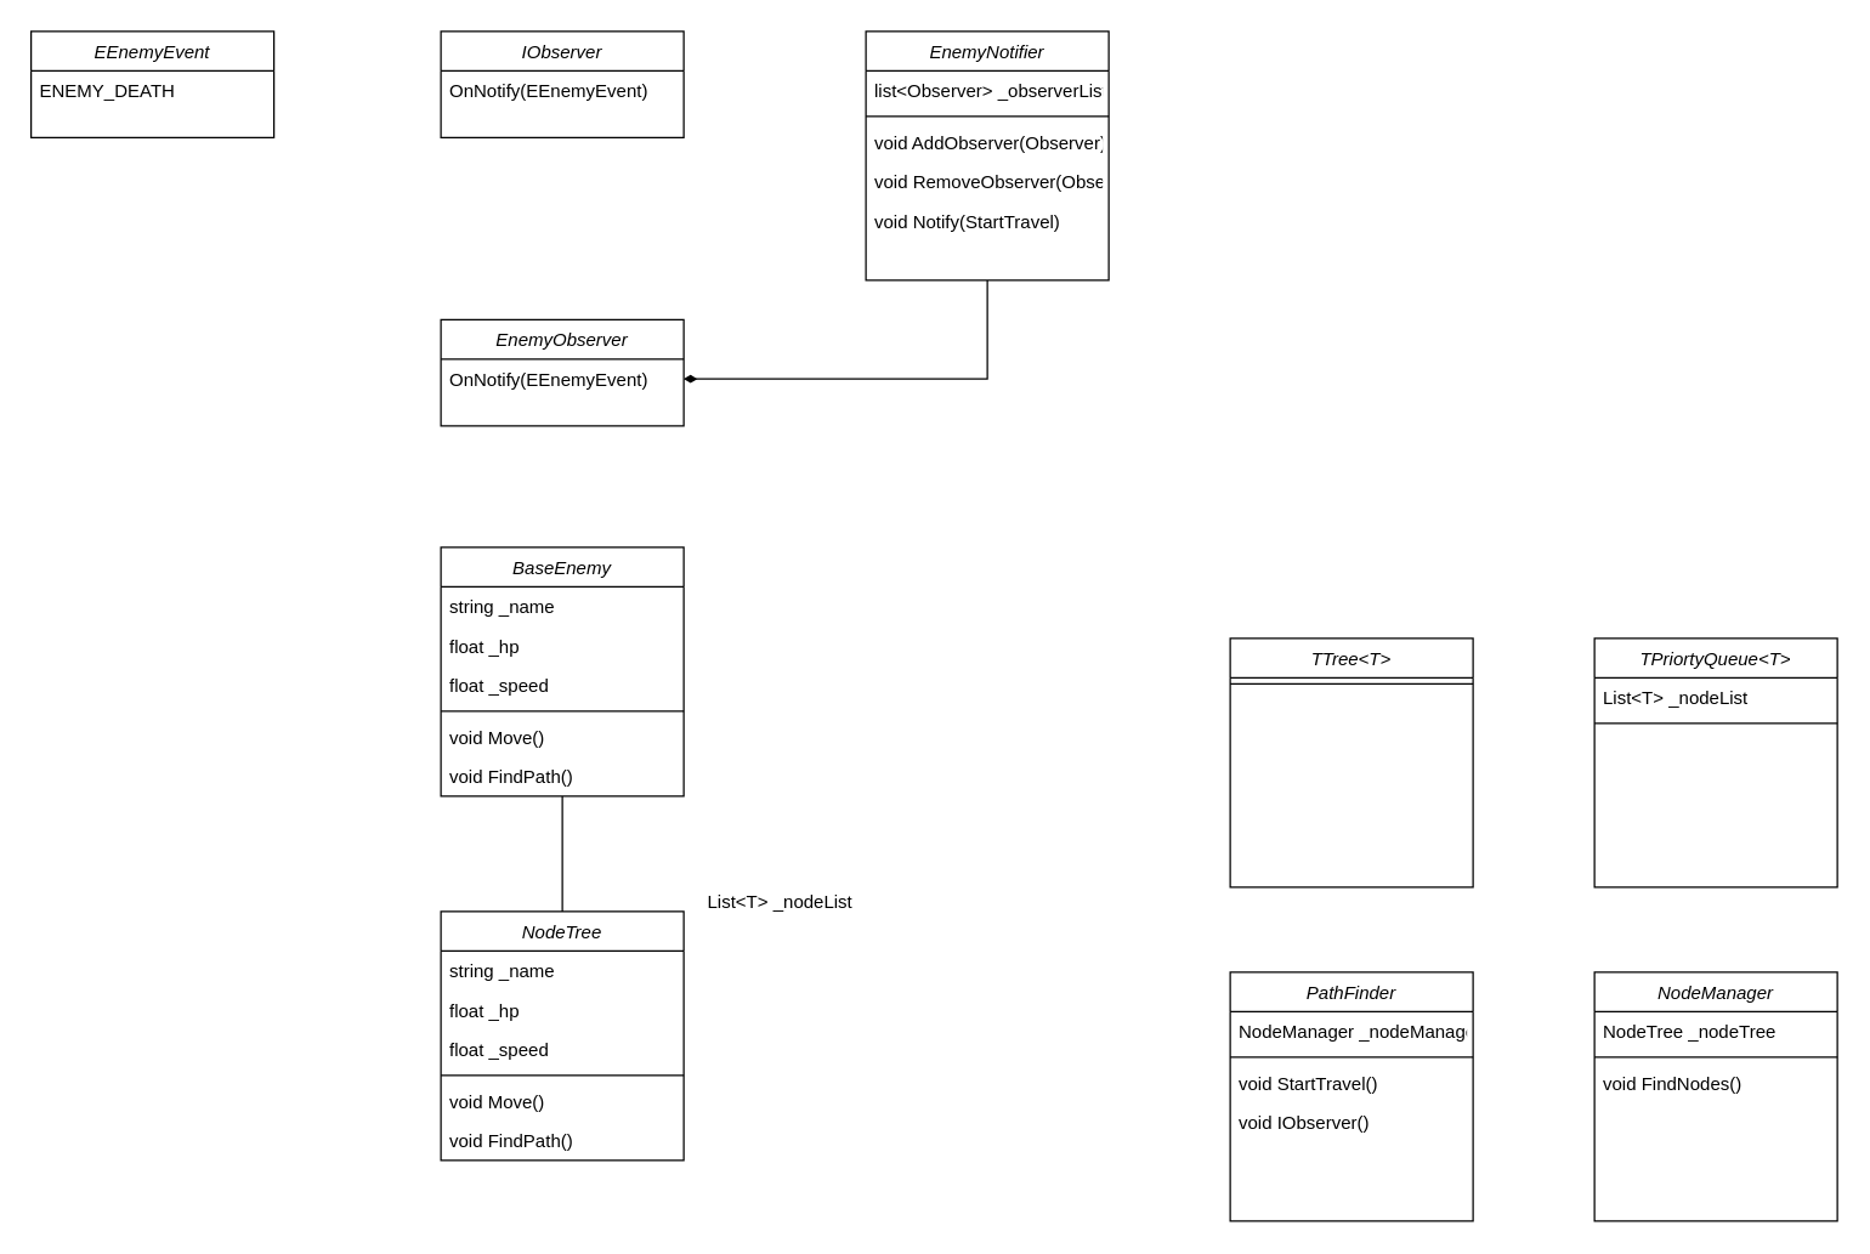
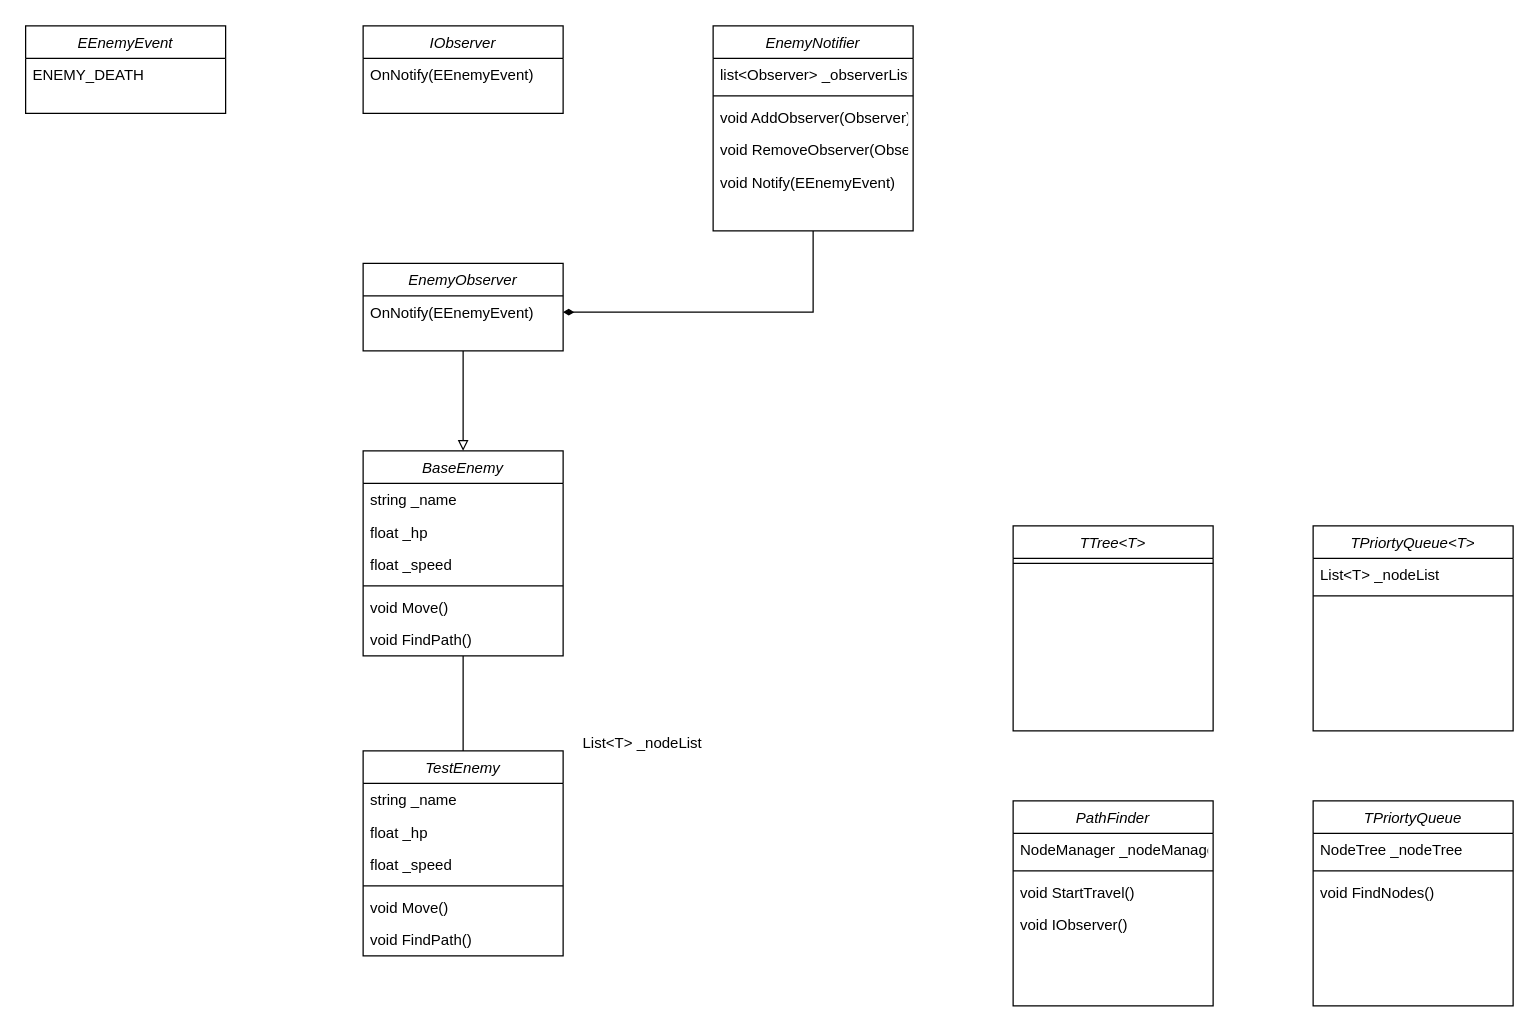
  <mxCell id="0" />
  <mxCell id="1" parent="0" />
  <mxCell id="2" style="edgeStyle=orthogonalEdgeStyle;rounded=0;orthogonalLoop=1;jettySize=auto;html=1;entryX=0.5;entryY=0;entryDx=0;entryDy=0;endArrow=none;endFill=0;" parent="1" source="3" target="36" edge="1"><mxGeometry relative="1" as="geometry" /></mxCell>
  <mxCell id="3" value="BaseEnemy" style="swimlane;fontStyle=2;align=center;verticalAlign=top;childLayout=stackLayout;horizontal=1;startSize=26;horizontalStack=0;resizeParent=1;resizeLast=0;collapsible=1;marginBottom=0;rounded=0;shadow=0;strokeWidth=1;" parent="1" vertex="1"><mxGeometry x="290" y="360" width="160" height="164" as="geometry"><mxRectangle x="230" y="140" width="160" height="26" as="alternateBounds" /></mxGeometry></mxCell>
  <mxCell id="4" value="string _name" style="text;align=left;verticalAlign=top;spacingLeft=4;spacingRight=4;overflow=hidden;rotatable=0;points=[[0,0.5],[1,0.5]];portConstraint=eastwest;" parent="3" vertex="1"><mxGeometry y="26" width="160" height="26" as="geometry" /></mxCell>
  <mxCell id="5" value="float _hp" style="text;align=left;verticalAlign=top;spacingLeft=4;spacingRight=4;overflow=hidden;rotatable=0;points=[[0,0.5],[1,0.5]];portConstraint=eastwest;rounded=0;shadow=0;html=0;" parent="3" vertex="1"><mxGeometry y="52" width="160" height="26" as="geometry" /></mxCell>
  <mxCell id="6" value="float _speed" style="text;align=left;verticalAlign=top;spacingLeft=4;spacingRight=4;overflow=hidden;rotatable=0;points=[[0,0.5],[1,0.5]];portConstraint=eastwest;rounded=0;shadow=0;html=0;" parent="3" vertex="1"><mxGeometry y="78" width="160" height="26" as="geometry" /></mxCell>
  <mxCell id="7" value="" style="line;html=1;strokeWidth=1;align=left;verticalAlign=middle;spacingTop=-1;spacingLeft=3;spacingRight=3;rotatable=0;labelPosition=right;points=[];portConstraint=eastwest;" parent="3" vertex="1"><mxGeometry y="104" width="160" height="8" as="geometry" /></mxCell>
  <mxCell id="8" value="void Move()" style="text;align=left;verticalAlign=top;spacingLeft=4;spacingRight=4;overflow=hidden;rotatable=0;points=[[0,0.5],[1,0.5]];portConstraint=eastwest;" parent="3" vertex="1"><mxGeometry y="112" width="160" height="26" as="geometry" /></mxCell>
  <mxCell id="9" value="void FindPath()" style="text;align=left;verticalAlign=top;spacingLeft=4;spacingRight=4;overflow=hidden;rotatable=0;points=[[0,0.5],[1,0.5]];portConstraint=eastwest;" parent="3" vertex="1"><mxGeometry y="138" width="160" height="26" as="geometry" /></mxCell>
  <mxCell id="10" value="PathFinder" style="swimlane;fontStyle=2;align=center;verticalAlign=top;childLayout=stackLayout;horizontal=1;startSize=26;horizontalStack=0;resizeParent=1;resizeLast=0;collapsible=1;marginBottom=0;rounded=0;shadow=0;strokeWidth=1;" parent="1" vertex="1"><mxGeometry x="810" y="640" width="160" height="164" as="geometry"><mxRectangle x="230" y="140" width="160" height="26" as="alternateBounds" /></mxGeometry></mxCell>
  <mxCell id="11" value="NodeManager _nodeManager" style="text;align=left;verticalAlign=top;spacingLeft=4;spacingRight=4;overflow=hidden;rotatable=0;points=[[0,0.5],[1,0.5]];portConstraint=eastwest;" parent="10" vertex="1"><mxGeometry y="26" width="160" height="26" as="geometry" /></mxCell>
  <mxCell id="12" value="" style="line;html=1;strokeWidth=1;align=left;verticalAlign=middle;spacingTop=-1;spacingLeft=3;spacingRight=3;rotatable=0;labelPosition=right;points=[];portConstraint=eastwest;" parent="10" vertex="1"><mxGeometry y="52" width="160" height="8" as="geometry" /></mxCell>
  <mxCell id="13" value="void StartTravel()" style="text;align=left;verticalAlign=top;spacingLeft=4;spacingRight=4;overflow=hidden;rotatable=0;points=[[0,0.5],[1,0.5]];portConstraint=eastwest;" parent="10" vertex="1"><mxGeometry y="60" width="160" height="26" as="geometry" /></mxCell>
  <mxCell id="14" value="void IObserver()" style="text;align=left;verticalAlign=top;spacingLeft=4;spacingRight=4;overflow=hidden;rotatable=0;points=[[0,0.5],[1,0.5]];portConstraint=eastwest;" parent="10" vertex="1"><mxGeometry y="86" width="160" height="26" as="geometry" /></mxCell>
- <mxCell id="15" value="NodeManager" style="swimlane;fontStyle=2;align=center;verticalAlign=top;childLayout=stackLayout;horizontal=1;startSize=26;horizontalStack=0;resizeParent=1;resizeLast=0;collapsible=1;marginBottom=0;rounded=0;shadow=0;strokeWidth=1;" parent="1" vertex="1"><mxGeometry x="1050" y="640" width="160" height="164" as="geometry"><mxRectangle x="230" y="140" width="160" height="26" as="alternateBounds" /></mxGeometry></mxCell>
+ <mxCell id="15" value="TPriortyQueue" style="swimlane;fontStyle=2;align=center;verticalAlign=top;childLayout=stackLayout;horizontal=1;startSize=26;horizontalStack=0;resizeParent=1;resizeLast=0;collapsible=1;marginBottom=0;rounded=0;shadow=0;strokeWidth=1;" parent="1" vertex="1"><mxGeometry x="1050" y="640" width="160" height="164" as="geometry"><mxRectangle x="230" y="140" width="160" height="26" as="alternateBounds" /></mxGeometry></mxCell>
  <mxCell id="16" value="NodeTree _nodeTree" style="text;align=left;verticalAlign=top;spacingLeft=4;spacingRight=4;overflow=hidden;rotatable=0;points=[[0,0.5],[1,0.5]];portConstraint=eastwest;" parent="15" vertex="1"><mxGeometry y="26" width="160" height="26" as="geometry" /></mxCell>
  <mxCell id="17" value="" style="line;html=1;strokeWidth=1;align=left;verticalAlign=middle;spacingTop=-1;spacingLeft=3;spacingRight=3;rotatable=0;labelPosition=right;points=[];portConstraint=eastwest;" parent="15" vertex="1"><mxGeometry y="52" width="160" height="8" as="geometry" /></mxCell>
  <mxCell id="18" value="void FindNodes()" style="text;align=left;verticalAlign=top;spacingLeft=4;spacingRight=4;overflow=hidden;rotatable=0;points=[[0,0.5],[1,0.5]];portConstraint=eastwest;" parent="15" vertex="1"><mxGeometry y="60" width="160" height="26" as="geometry" /></mxCell>
  <mxCell id="19" value="TTree&lt;T&gt;" style="swimlane;fontStyle=2;align=center;verticalAlign=top;childLayout=stackLayout;horizontal=1;startSize=26;horizontalStack=0;resizeParent=1;resizeLast=0;collapsible=1;marginBottom=0;rounded=0;shadow=0;strokeWidth=1;" parent="1" vertex="1"><mxGeometry x="810" y="420" width="160" height="164" as="geometry"><mxRectangle x="230" y="140" width="160" height="26" as="alternateBounds" /></mxGeometry></mxCell>
  <mxCell id="20" value="" style="line;html=1;strokeWidth=1;align=left;verticalAlign=middle;spacingTop=-1;spacingLeft=3;spacingRight=3;rotatable=0;labelPosition=right;points=[];portConstraint=eastwest;" parent="19" vertex="1"><mxGeometry y="26" width="160" height="8" as="geometry" /></mxCell>
  <mxCell id="21" value="TPriortyQueue&lt;T&gt;" style="swimlane;fontStyle=2;align=center;verticalAlign=top;childLayout=stackLayout;horizontal=1;startSize=26;horizontalStack=0;resizeParent=1;resizeLast=0;collapsible=1;marginBottom=0;rounded=0;shadow=0;strokeWidth=1;" parent="1" vertex="1"><mxGeometry x="1050" y="420" width="160" height="164" as="geometry"><mxRectangle x="230" y="140" width="160" height="26" as="alternateBounds" /></mxGeometry></mxCell>
  <mxCell id="22" value="List&lt;T&gt; _nodeList" style="text;align=left;verticalAlign=top;spacingLeft=4;spacingRight=4;overflow=hidden;rotatable=0;points=[[0,0.5],[1,0.5]];portConstraint=eastwest;" parent="21" vertex="1"><mxGeometry y="26" width="160" height="26" as="geometry" /></mxCell>
  <mxCell id="23" value="" style="line;html=1;strokeWidth=1;align=left;verticalAlign=middle;spacingTop=-1;spacingLeft=3;spacingRight=3;rotatable=0;labelPosition=right;points=[];portConstraint=eastwest;" parent="21" vertex="1"><mxGeometry y="52" width="160" height="8" as="geometry" /></mxCell>
+ <mxCell id="24" style="edgeStyle=orthogonalEdgeStyle;rounded=0;orthogonalLoop=1;jettySize=auto;html=1;exitX=0.5;exitY=1;exitDx=0;exitDy=0;endArrow=block;endFill=0;" parent="1" source="25" target="3" edge="1"><mxGeometry relative="1" as="geometry" /></mxCell>
  <mxCell id="25" value="EnemyObserver" style="swimlane;fontStyle=2;align=center;verticalAlign=top;childLayout=stackLayout;horizontal=1;startSize=26;horizontalStack=0;resizeParent=1;resizeLast=0;collapsible=1;marginBottom=0;rounded=0;shadow=0;strokeWidth=1;" parent="1" vertex="1"><mxGeometry x="290" y="210" width="160" height="70" as="geometry"><mxRectangle x="230" y="140" width="160" height="26" as="alternateBounds" /></mxGeometry></mxCell>
  <mxCell id="26" value="OnNotify(EEnemyEvent)" style="text;align=left;verticalAlign=top;spacingLeft=4;spacingRight=4;overflow=hidden;rotatable=0;points=[[0,0.5],[1,0.5]];portConstraint=eastwest;" parent="25" vertex="1"><mxGeometry y="26" width="160" height="26" as="geometry" /></mxCell>
  <mxCell id="27" style="edgeStyle=orthogonalEdgeStyle;rounded=0;orthogonalLoop=1;jettySize=auto;html=1;exitX=0.5;exitY=1;exitDx=0;exitDy=0;entryX=1;entryY=0.5;entryDx=0;entryDy=0;endArrow=diamondThin;endFill=1;" parent="1" source="28" target="26" edge="1"><mxGeometry relative="1" as="geometry" /></mxCell>
  <mxCell id="28" value="EnemyNotifier" style="swimlane;fontStyle=2;align=center;verticalAlign=top;childLayout=stackLayout;horizontal=1;startSize=26;horizontalStack=0;resizeParent=1;resizeLast=0;collapsible=1;marginBottom=0;rounded=0;shadow=0;strokeWidth=1;" parent="1" vertex="1"><mxGeometry x="570" y="20" width="160" height="164" as="geometry"><mxRectangle x="230" y="140" width="160" height="26" as="alternateBounds" /></mxGeometry></mxCell>
  <mxCell id="29" value="list&lt;Observer&gt; _observerList" style="text;align=left;verticalAlign=top;spacingLeft=4;spacingRight=4;overflow=hidden;rotatable=0;points=[[0,0.5],[1,0.5]];portConstraint=eastwest;" parent="28" vertex="1"><mxGeometry y="26" width="160" height="26" as="geometry" /></mxCell>
  <mxCell id="30" value="" style="line;html=1;strokeWidth=1;align=left;verticalAlign=middle;spacingTop=-1;spacingLeft=3;spacingRight=3;rotatable=0;labelPosition=right;points=[];portConstraint=eastwest;" parent="28" vertex="1"><mxGeometry y="52" width="160" height="8" as="geometry" /></mxCell>
  <mxCell id="31" value="void AddObserver(Observer)" style="text;align=left;verticalAlign=top;spacingLeft=4;spacingRight=4;overflow=hidden;rotatable=0;points=[[0,0.5],[1,0.5]];portConstraint=eastwest;" parent="28" vertex="1"><mxGeometry y="60" width="160" height="26" as="geometry" /></mxCell>
  <mxCell id="32" value="void RemoveObserver(Observer)" style="text;align=left;verticalAlign=top;spacingLeft=4;spacingRight=4;overflow=hidden;rotatable=0;points=[[0,0.5],[1,0.5]];portConstraint=eastwest;" parent="28" vertex="1"><mxGeometry y="86" width="160" height="26" as="geometry" /></mxCell>
- <mxCell id="33" value="void Notify(StartTravel)" style="text;align=left;verticalAlign=top;spacingLeft=4;spacingRight=4;overflow=hidden;rotatable=0;points=[[0,0.5],[1,0.5]];portConstraint=eastwest;" parent="28" vertex="1"><mxGeometry y="112" width="160" height="26" as="geometry" /></mxCell>
+ <mxCell id="33" value="void Notify(EEnemyEvent)" style="text;align=left;verticalAlign=top;spacingLeft=4;spacingRight=4;overflow=hidden;rotatable=0;points=[[0,0.5],[1,0.5]];portConstraint=eastwest;" parent="28" vertex="1"><mxGeometry y="112" width="160" height="26" as="geometry" /></mxCell>
  <mxCell id="34" value="EEnemyEvent" style="swimlane;fontStyle=2;align=center;verticalAlign=top;childLayout=stackLayout;horizontal=1;startSize=26;horizontalStack=0;resizeParent=1;resizeLast=0;collapsible=1;marginBottom=0;rounded=0;shadow=0;strokeWidth=1;" parent="1" vertex="1"><mxGeometry x="20" y="20" width="160" height="70" as="geometry"><mxRectangle x="230" y="140" width="160" height="26" as="alternateBounds" /></mxGeometry></mxCell>
  <mxCell id="35" value="ENEMY_DEATH" style="text;align=left;verticalAlign=top;spacingLeft=4;spacingRight=4;overflow=hidden;rotatable=0;points=[[0,0.5],[1,0.5]];portConstraint=eastwest;" parent="34" vertex="1"><mxGeometry y="26" width="160" height="22" as="geometry" /></mxCell>
- <mxCell id="36" value="NodeTree" style="swimlane;fontStyle=2;align=center;verticalAlign=top;childLayout=stackLayout;horizontal=1;startSize=26;horizontalStack=0;resizeParent=1;resizeLast=0;collapsible=1;marginBottom=0;rounded=0;shadow=0;strokeWidth=1;" parent="1" vertex="1"><mxGeometry x="290" y="600" width="160" height="164" as="geometry"><mxRectangle x="230" y="140" width="160" height="26" as="alternateBounds" /></mxGeometry></mxCell>
+ <mxCell id="36" value="TestEnemy" style="swimlane;fontStyle=2;align=center;verticalAlign=top;childLayout=stackLayout;horizontal=1;startSize=26;horizontalStack=0;resizeParent=1;resizeLast=0;collapsible=1;marginBottom=0;rounded=0;shadow=0;strokeWidth=1;" parent="1" vertex="1"><mxGeometry x="290" y="600" width="160" height="164" as="geometry"><mxRectangle x="230" y="140" width="160" height="26" as="alternateBounds" /></mxGeometry></mxCell>
  <mxCell id="37" value="string _name" style="text;align=left;verticalAlign=top;spacingLeft=4;spacingRight=4;overflow=hidden;rotatable=0;points=[[0,0.5],[1,0.5]];portConstraint=eastwest;" parent="36" vertex="1"><mxGeometry y="26" width="160" height="26" as="geometry" /></mxCell>
  <mxCell id="38" value="float _hp" style="text;align=left;verticalAlign=top;spacingLeft=4;spacingRight=4;overflow=hidden;rotatable=0;points=[[0,0.5],[1,0.5]];portConstraint=eastwest;rounded=0;shadow=0;html=0;" parent="36" vertex="1"><mxGeometry y="52" width="160" height="26" as="geometry" /></mxCell>
  <mxCell id="39" value="float _speed" style="text;align=left;verticalAlign=top;spacingLeft=4;spacingRight=4;overflow=hidden;rotatable=0;points=[[0,0.5],[1,0.5]];portConstraint=eastwest;rounded=0;shadow=0;html=0;" parent="36" vertex="1"><mxGeometry y="78" width="160" height="26" as="geometry" /></mxCell>
  <mxCell id="40" value="" style="line;html=1;strokeWidth=1;align=left;verticalAlign=middle;spacingTop=-1;spacingLeft=3;spacingRight=3;rotatable=0;labelPosition=right;points=[];portConstraint=eastwest;" parent="36" vertex="1"><mxGeometry y="104" width="160" height="8" as="geometry" /></mxCell>
  <mxCell id="41" value="void Move()" style="text;align=left;verticalAlign=top;spacingLeft=4;spacingRight=4;overflow=hidden;rotatable=0;points=[[0,0.5],[1,0.5]];portConstraint=eastwest;" parent="36" vertex="1"><mxGeometry y="112" width="160" height="26" as="geometry" /></mxCell>
  <mxCell id="42" value="void FindPath()" style="text;align=left;verticalAlign=top;spacingLeft=4;spacingRight=4;overflow=hidden;rotatable=0;points=[[0,0.5],[1,0.5]];portConstraint=eastwest;" parent="36" vertex="1"><mxGeometry y="138" width="160" height="26" as="geometry" /></mxCell>
  <mxCell id="43" value="IObserver" style="swimlane;fontStyle=2;align=center;verticalAlign=top;childLayout=stackLayout;horizontal=1;startSize=26;horizontalStack=0;resizeParent=1;resizeLast=0;collapsible=1;marginBottom=0;rounded=0;shadow=0;strokeWidth=1;" parent="1" vertex="1"><mxGeometry x="290" y="20" width="160" height="70" as="geometry"><mxRectangle x="230" y="140" width="160" height="26" as="alternateBounds" /></mxGeometry></mxCell>
  <mxCell id="44" value="OnNotify(EEnemyEvent)" style="text;align=left;verticalAlign=top;spacingLeft=4;spacingRight=4;overflow=hidden;rotatable=0;points=[[0,0.5],[1,0.5]];portConstraint=eastwest;" parent="43" vertex="1"><mxGeometry y="26" width="160" height="26" as="geometry" /></mxCell>
  <mxCell id="45" value="List&lt;T&gt; _nodeList" style="text;align=left;verticalAlign=top;spacingLeft=4;spacingRight=4;overflow=hidden;rotatable=0;points=[[0,0.5],[1,0.5]];portConstraint=eastwest;" parent="1" vertex="1"><mxGeometry x="460" y="580" width="160" height="26" as="geometry" /></mxCell>
